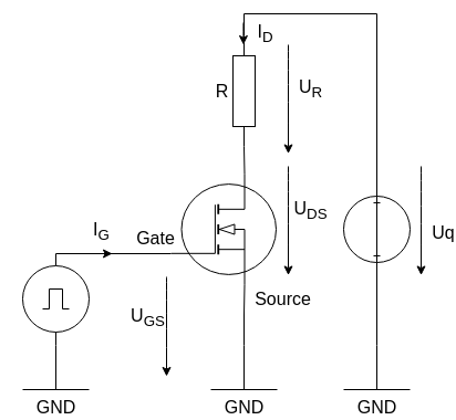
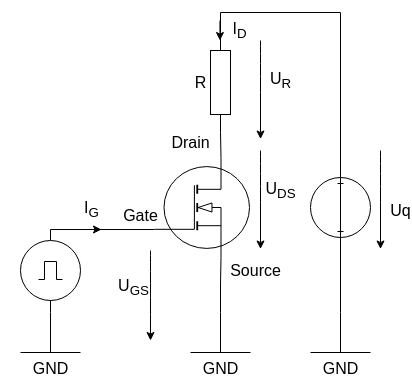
  <mxCell id="0" />
  <mxCell id="1" parent="0" />
  <mxCell id="2" style="edgeStyle=orthogonalEdgeStyle;rounded=0;orthogonalLoop=1;jettySize=auto;html=1;exitX=0.7;exitY=0;exitDx=0;exitDy=0;exitPerimeter=0;entryX=0;entryY=0.5;entryDx=0;entryDy=0;entryPerimeter=0;endArrow=none;endFill=0;" edge="1" parent="1" source="3" target="8"><mxGeometry relative="1" as="geometry" /></mxCell>
  <mxCell id="3" value="" style="verticalLabelPosition=bottom;shadow=0;dashed=0;align=center;html=1;verticalAlign=top;shape=mxgraph.electrical.mosfets1.mosfet_ic_n;" vertex="1" parent="1"><mxGeometry x="154" y="157" width="95" height="100" as="geometry" /></mxCell>
  <mxCell id="4" style="rounded=0;orthogonalLoop=1;jettySize=auto;html=1;exitX=0.5;exitY=0;exitDx=0;exitDy=0;exitPerimeter=0;entryX=0;entryY=0.72;entryDx=0;entryDy=0;entryPerimeter=0;fontSize=16;endArrow=none;endFill=0;edgeStyle=orthogonalEdgeStyle;" edge="1" parent="1" source="5" target="3"><mxGeometry relative="1" as="geometry"><Array as="points"><mxPoint x="50" y="229" /></Array></mxGeometry></mxCell>
  <mxCell id="5" value="" style="pointerEvents=1;verticalLabelPosition=bottom;shadow=0;dashed=0;align=center;html=1;verticalAlign=top;shape=mxgraph.electrical.signal_sources.source;aspect=fixed;points=[[0.5,0,0],[1,0.5,0],[0.5,1,0],[0,0.5,0]];elSignalType=pulse;" vertex="1" parent="1"><mxGeometry x="20" y="240" width="60" height="60" as="geometry" /></mxCell>
  <mxCell id="6" value="" style="pointerEvents=1;verticalLabelPosition=bottom;shadow=0;dashed=0;align=center;html=1;verticalAlign=top;shape=mxgraph.electrical.signal_sources.source;aspect=fixed;points=[[0.5,0,0],[1,0.5,0],[0.5,1,0],[0,0.5,0]];elSignalType=dc3;" vertex="1" parent="1"><mxGeometry x="310" y="177" width="60" height="60" as="geometry" /></mxCell>
  <mxCell id="7" style="edgeStyle=orthogonalEdgeStyle;rounded=0;orthogonalLoop=1;jettySize=auto;html=1;exitX=1;exitY=0.5;exitDx=0;exitDy=0;exitPerimeter=0;entryX=0.5;entryY=0;entryDx=0;entryDy=0;entryPerimeter=0;fontSize=16;endArrow=none;endFill=0;" edge="1" parent="1" source="8" target="6"><mxGeometry relative="1" as="geometry" /></mxCell>
  <mxCell id="8" value="" style="pointerEvents=1;verticalLabelPosition=bottom;shadow=0;dashed=0;align=center;html=1;verticalAlign=top;shape=mxgraph.electrical.resistors.resistor_1;rotation=-90;" vertex="1" parent="1"><mxGeometry x="170" y="72" width="100" height="20" as="geometry" /></mxCell>
  <mxCell id="9" style="edgeStyle=orthogonalEdgeStyle;rounded=0;orthogonalLoop=1;jettySize=auto;html=1;exitX=0.5;exitY=1;exitDx=0;exitDy=0;exitPerimeter=0;entryX=0.5;entryY=1;entryDx=0;entryDy=0;entryPerimeter=0;fontSize=16;endArrow=none;endFill=0;" edge="1" parent="1" source="10" target="5"><mxGeometry relative="1" as="geometry" /></mxCell>
  <mxCell id="10" value="GND&lt;br style=&quot;font-size: 16px;&quot;&gt;" style="pointerEvents=1;verticalLabelPosition=bottom;shadow=0;dashed=0;align=center;html=1;verticalAlign=top;shape=mxgraph.electrical.signal_sources.vss2;fontSize=16;flipV=1;" vertex="1" parent="1"><mxGeometry x="20" y="312" width="60" height="40" as="geometry" /></mxCell>
  <mxCell id="11" style="edgeStyle=orthogonalEdgeStyle;rounded=0;orthogonalLoop=1;jettySize=auto;html=1;exitX=0.5;exitY=1;exitDx=0;exitDy=0;exitPerimeter=0;entryX=0.7;entryY=1;entryDx=0;entryDy=0;entryPerimeter=0;fontSize=16;endArrow=none;endFill=0;" edge="1" parent="1" source="12" target="3"><mxGeometry relative="1" as="geometry" /></mxCell>
  <mxCell id="12" value="GND&lt;br style=&quot;font-size: 16px;&quot;&gt;" style="pointerEvents=1;verticalLabelPosition=bottom;shadow=0;dashed=0;align=center;html=1;verticalAlign=top;shape=mxgraph.electrical.signal_sources.vss2;fontSize=16;flipV=1;" vertex="1" parent="1"><mxGeometry x="190" y="312" width="60" height="40" as="geometry" /></mxCell>
  <mxCell id="13" style="edgeStyle=orthogonalEdgeStyle;rounded=0;orthogonalLoop=1;jettySize=auto;html=1;exitX=0.5;exitY=1;exitDx=0;exitDy=0;exitPerimeter=0;entryX=0.5;entryY=1;entryDx=0;entryDy=0;entryPerimeter=0;fontSize=16;endArrow=none;endFill=0;" edge="1" parent="1" source="14" target="6"><mxGeometry relative="1" as="geometry" /></mxCell>
  <mxCell id="14" value="GND&lt;br style=&quot;font-size: 16px;&quot;&gt;" style="pointerEvents=1;verticalLabelPosition=bottom;shadow=0;dashed=0;align=center;html=1;verticalAlign=top;shape=mxgraph.electrical.signal_sources.vss2;fontSize=16;flipV=1;" vertex="1" parent="1"><mxGeometry x="310" y="312" width="60" height="40" as="geometry" /></mxCell>
  <mxCell id="15" style="rounded=0;orthogonalLoop=1;jettySize=auto;html=1;exitX=0.5;exitY=0;exitDx=0;exitDy=0;exitPerimeter=0;entryX=0.5;entryY=1;entryDx=0;entryDy=0;entryPerimeter=0;fontSize=16;endArrow=none;endFill=0;" edge="1" parent="1" source="6" target="6"><mxGeometry relative="1" as="geometry" /></mxCell>
  <mxCell id="16" value="U&lt;sub&gt;GS&lt;/sub&gt;" style="edgeStyle=none;orthogonalLoop=1;jettySize=auto;html=1;rounded=0;fontSize=16;endArrow=classic;endFill=1;curved=1;" edge="1" parent="1"><mxGeometry x="-0.171" y="-17" width="100" relative="1" as="geometry"><mxPoint x="150" y="250" as="sourcePoint" /><mxPoint x="150" y="340" as="targetPoint" /><Array as="points" /><mxPoint as="offset" /></mxGeometry></mxCell>
  <mxCell id="17" value="U&lt;sub&gt;DS&lt;br&gt;&lt;/sub&gt;" style="edgeStyle=none;orthogonalLoop=1;jettySize=auto;html=1;rounded=0;fontSize=16;endArrow=classic;endFill=1;curved=1;" edge="1" parent="1"><mxGeometry x="-0.188" y="20" width="100" relative="1" as="geometry"><mxPoint x="260" y="150" as="sourcePoint" /><mxPoint x="260" y="248.5" as="targetPoint" /><Array as="points" /><mxPoint as="offset" /></mxGeometry></mxCell>
  <mxCell id="18" value="Uq" style="edgeStyle=none;orthogonalLoop=1;jettySize=auto;html=1;rounded=0;fontSize=16;endArrow=classic;endFill=1;curved=1;" edge="1" parent="1"><mxGeometry x="0.218" y="20" width="100" relative="1" as="geometry"><mxPoint x="380" y="150" as="sourcePoint" /><mxPoint x="380" y="248.5" as="targetPoint" /><Array as="points" /><mxPoint as="offset" /></mxGeometry></mxCell>
  <mxCell id="19" value="U&lt;sub&gt;R&lt;br&gt;&lt;/sub&gt;" style="edgeStyle=none;orthogonalLoop=1;jettySize=auto;html=1;rounded=0;fontSize=16;endArrow=classic;endFill=1;curved=1;" edge="1" parent="1"><mxGeometry x="-0.188" y="20" width="100" relative="1" as="geometry"><mxPoint x="260" y="40" as="sourcePoint" /><mxPoint x="260" y="138.5" as="targetPoint" /><Array as="points" /><mxPoint as="offset" /></mxGeometry></mxCell>
+ <mxCell id="20" value="Drain" style="text;html=1;align=center;verticalAlign=middle;resizable=0;points=[];autosize=1;strokeColor=none;fillColor=none;fontSize=16;" vertex="1" parent="1"><mxGeometry x="160" y="127" width="60" height="30" as="geometry" /></mxCell>
  <mxCell id="21" value="Gate" style="text;html=1;align=center;verticalAlign=middle;resizable=0;points=[];autosize=1;strokeColor=none;fillColor=none;fontSize=16;" vertex="1" parent="1"><mxGeometry x="110" y="200" width="60" height="30" as="geometry" /></mxCell>
  <mxCell id="22" value="Source" style="text;html=1;align=center;verticalAlign=middle;resizable=0;points=[];autosize=1;strokeColor=none;fillColor=none;fontSize=16;" vertex="1" parent="1"><mxGeometry x="220" y="255" width="70" height="30" as="geometry" /></mxCell>
  <mxCell id="23" value="R" style="text;html=1;align=center;verticalAlign=middle;resizable=0;points=[];autosize=1;strokeColor=none;fillColor=none;fontSize=16;" vertex="1" parent="1"><mxGeometry x="180" y="67" width="40" height="30" as="geometry" /></mxCell>
  <mxCell id="24" value="I&lt;sub&gt;G&lt;/sub&gt;" style="edgeStyle=none;orthogonalLoop=1;jettySize=auto;html=1;rounded=0;fontSize=16;endArrow=classic;endFill=1;curved=1;" edge="1" parent="1"><mxGeometry y="20" width="100" relative="1" as="geometry"><mxPoint x="81" y="229" as="sourcePoint" /><mxPoint x="101" y="229" as="targetPoint" /><Array as="points"><mxPoint x="91" y="229" /></Array><mxPoint as="offset" /></mxGeometry></mxCell>
  <mxCell id="25" value="I&lt;sub&gt;D&lt;/sub&gt;" style="edgeStyle=none;orthogonalLoop=1;jettySize=auto;html=1;rounded=0;fontSize=16;endArrow=classic;endFill=1;curved=1;" edge="1" parent="1"><mxGeometry y="20" width="100" relative="1" as="geometry"><mxPoint x="219.44" y="20" as="sourcePoint" /><mxPoint x="219.44" y="40" as="targetPoint" /><Array as="points"><mxPoint x="219.44" y="20" /></Array><mxPoint as="offset" /></mxGeometry></mxCell>
